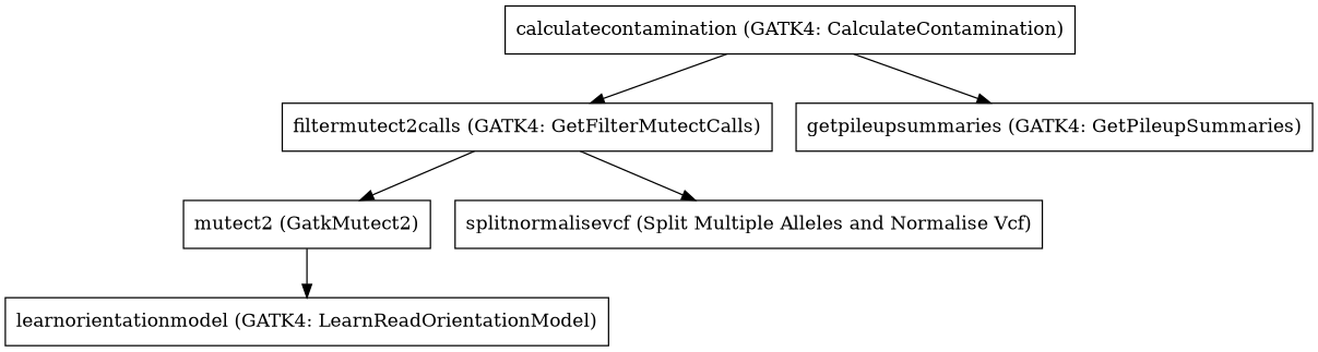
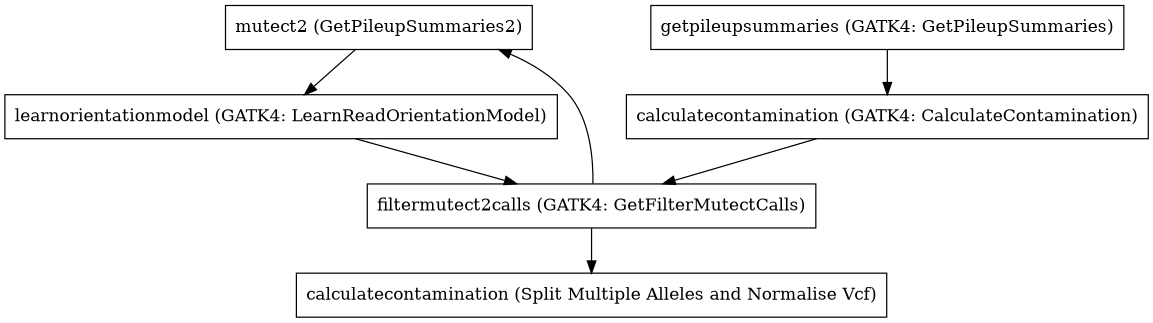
  digraph {
    node [shape=record]
-   n1 [label="mutect2 (GatkMutect2)"]
+   n1 [label="mutect2 (GetPileupSummaries2)"]
    n2 [label="learnorientationmodel (GATK4: LearnReadOrientationModel)"]
    n3 [label="filtermutect2calls (GATK4: GetFilterMutectCalls)"]
-   n4 [label="splitnormalisevcf (Split Multiple Alleles and Normalise Vcf)"]
+   n4 [label="calculatecontamination (Split Multiple Alleles and Normalise Vcf)"]
    n5 [label="getpileupsummaries (GATK4: GetPileupSummaries)"]
    n6 [label="calculatecontamination (GATK4: CalculateContamination)"]
    n1 -> n2
+   n2 -> n3
    n3 -> n1
    n3 -> n4
-   n6 -> n5
+   n5 -> n6
    n6 -> n3
  }
